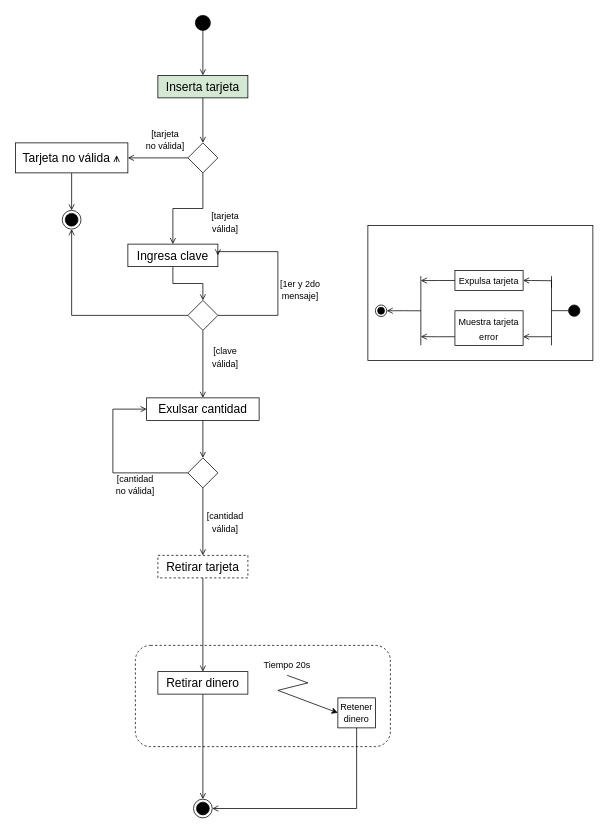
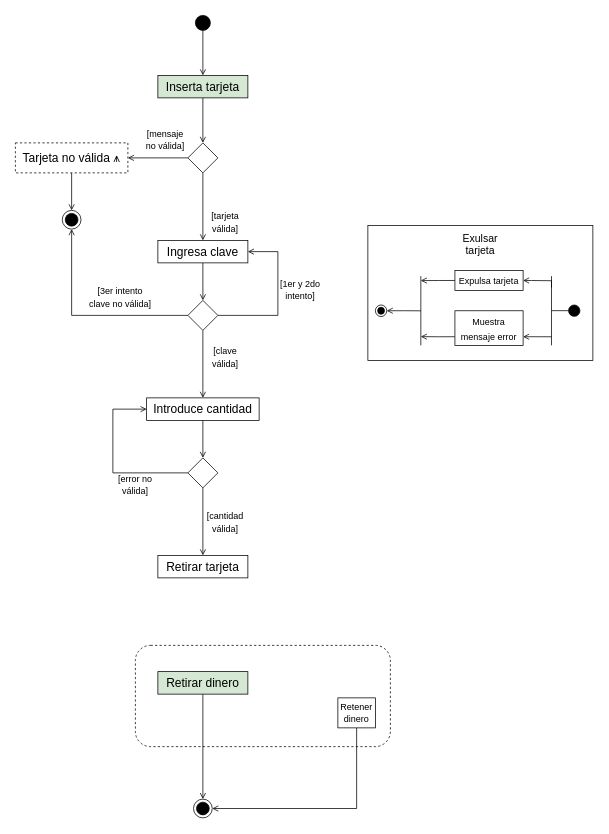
  <mxCell id="0" />
  <mxCell id="1" parent="0" />
  <mxCell id="2" value="" style="ellipse;whiteSpace=wrap;html=1;aspect=fixed;fillColor=#000000;" parent="1" vertex="1"><mxGeometry x="260" y="20" width="20" height="20" as="geometry" /></mxCell>
  <mxCell id="3" style="edgeStyle=orthogonalEdgeStyle;rounded=0;orthogonalLoop=1;jettySize=auto;html=1;exitX=0.5;exitY=0;exitDx=0;exitDy=0;entryX=0.5;entryY=1;entryDx=0;entryDy=0;fontSize=16;endArrow=none;endFill=0;startArrow=open;startFill=0;" parent="1" source="5" target="2" edge="1"><mxGeometry relative="1" as="geometry" /></mxCell>
  <mxCell id="4" style="edgeStyle=orthogonalEdgeStyle;rounded=0;orthogonalLoop=1;jettySize=auto;html=1;exitX=0.5;exitY=1;exitDx=0;exitDy=0;entryX=0.5;entryY=0;entryDx=0;entryDy=0;fontSize=14;startArrow=none;startFill=0;endArrow=open;endFill=0;endSize=6;strokeWidth=1;" parent="1" source="5" target="24" edge="1"><mxGeometry relative="1" as="geometry" /></mxCell>
  <mxCell id="5" value="&lt;font style=&quot;font-size: 16px&quot;&gt;Inserta tarjeta&lt;/font&gt;" style="rounded=0;whiteSpace=wrap;html=1;fillColor=#d5e8d4;" parent="1" vertex="1"><mxGeometry x="210" y="100" width="120" height="30" as="geometry" /></mxCell>
  <mxCell id="6" value="" style="group" parent="1" vertex="1" connectable="0"><mxGeometry x="490" y="300" width="300" height="180" as="geometry" /></mxCell>
  <mxCell id="7" value="" style="rounded=0;whiteSpace=wrap;html=1;fontSize=16;fillColor=none;" parent="6" vertex="1"><mxGeometry width="300" height="180" as="geometry" /></mxCell>
  <mxCell id="8" value="" style="group" parent="6" vertex="1" connectable="0"><mxGeometry x="10" y="60" width="272.73" height="100" as="geometry" /></mxCell>
  <mxCell id="9" style="edgeStyle=orthogonalEdgeStyle;rounded=0;orthogonalLoop=1;jettySize=auto;html=1;exitX=1;exitY=0.75;exitDx=0;exitDy=0;fontSize=14;startArrow=open;startFill=0;endArrow=none;endFill=0;endSize=10;strokeWidth=1;" parent="8" source="11" edge="1"><mxGeometry relative="1" as="geometry"><mxPoint x="234.851" y="88.504" as="targetPoint" /></mxGeometry></mxCell>
  <mxCell id="10" style="edgeStyle=orthogonalEdgeStyle;rounded=0;orthogonalLoop=1;jettySize=auto;html=1;exitX=0;exitY=0.75;exitDx=0;exitDy=0;fontSize=14;startArrow=none;startFill=0;endArrow=open;endFill=0;endSize=6;strokeWidth=1;" parent="8" source="11" edge="1"><mxGeometry relative="1" as="geometry"><mxPoint x="60.607" y="88.352" as="targetPoint" /></mxGeometry></mxCell>
- <mxCell id="11" value="&lt;font style=&quot;font-size: 12px&quot;&gt;Muestra tarjeta error&lt;/font&gt;" style="rounded=0;whiteSpace=wrap;html=1;fontSize=16;container=1;" parent="8" vertex="1"><mxGeometry x="106.062" y="53.846" width="90.91" height="46.154" as="geometry" /></mxCell>
+ <mxCell id="11" value="&lt;font style=&quot;font-size: 12px&quot;&gt;Muestra mensaje error&lt;/font&gt;" style="rounded=0;whiteSpace=wrap;html=1;fontSize=16;container=1;" parent="8" vertex="1"><mxGeometry x="106.062" y="53.846" width="90.91" height="46.154" as="geometry" /></mxCell>
  <mxCell id="12" style="edgeStyle=orthogonalEdgeStyle;rounded=0;orthogonalLoop=1;jettySize=auto;html=1;exitX=1;exitY=0.5;exitDx=0;exitDy=0;fontSize=14;startArrow=open;startFill=0;endArrow=none;endFill=0;endSize=10;strokeWidth=1;" parent="8" source="14" edge="1"><mxGeometry relative="1" as="geometry"><mxPoint x="234.851" y="23.077" as="targetPoint" /><Array as="points"><mxPoint x="208.335" y="13.846" /><mxPoint x="234.851" y="13.846" /></Array></mxGeometry></mxCell>
  <mxCell id="13" style="edgeStyle=orthogonalEdgeStyle;rounded=0;orthogonalLoop=1;jettySize=auto;html=1;exitX=0;exitY=0.5;exitDx=0;exitDy=0;fontSize=14;startArrow=none;startFill=0;endArrow=open;endFill=0;endSize=6;strokeWidth=1;" parent="8" source="14" edge="1"><mxGeometry relative="1" as="geometry"><mxPoint x="60.607" y="13.626" as="targetPoint" /></mxGeometry></mxCell>
  <mxCell id="14" value="&lt;font style=&quot;font-size: 12px&quot;&gt;Expulsa tarjeta&lt;/font&gt;" style="rounded=0;whiteSpace=wrap;html=1;fontSize=16;" parent="8" vertex="1"><mxGeometry x="106.062" width="90.91" height="26.923" as="geometry" /></mxCell>
  <mxCell id="15" style="edgeStyle=orthogonalEdgeStyle;rounded=0;orthogonalLoop=1;jettySize=auto;html=1;exitX=0;exitY=0.5;exitDx=0;exitDy=0;fontSize=14;startArrow=none;startFill=0;endArrow=none;endFill=0;endSize=10;strokeWidth=1;" parent="8" source="16" edge="1"><mxGeometry relative="1" as="geometry"><mxPoint x="234.851" y="54.0" as="targetPoint" /></mxGeometry></mxCell>
  <mxCell id="16" value="" style="ellipse;whiteSpace=wrap;html=1;aspect=fixed;fillColor=#000000;" parent="8" vertex="1"><mxGeometry x="257.578" y="46.154" width="15.152" height="15.152" as="geometry" /></mxCell>
  <mxCell id="17" value="" style="endArrow=none;html=1;rounded=0;fontSize=16;endSize=10;strokeWidth=1;" parent="8" edge="1"><mxGeometry width="50" height="50" relative="1" as="geometry"><mxPoint x="234.851" y="100" as="sourcePoint" /><mxPoint x="234.851" y="7.692" as="targetPoint" /></mxGeometry></mxCell>
  <mxCell id="18" value="" style="endArrow=none;html=1;rounded=0;fontSize=16;endSize=10;strokeWidth=1;" parent="8" edge="1"><mxGeometry width="50" height="50" relative="1" as="geometry"><mxPoint x="60.607" y="100" as="sourcePoint" /><mxPoint x="60.607" y="7.692" as="targetPoint" /></mxGeometry></mxCell>
  <mxCell id="19" style="edgeStyle=orthogonalEdgeStyle;rounded=0;orthogonalLoop=1;jettySize=auto;html=1;exitX=1;exitY=0.5;exitDx=0;exitDy=0;fontSize=14;startArrow=open;startFill=0;endArrow=none;endFill=0;endSize=6;strokeWidth=1;" parent="8" source="20" edge="1"><mxGeometry relative="1" as="geometry"><mxPoint x="60.607" y="53.919" as="targetPoint" /></mxGeometry></mxCell>
  <mxCell id="20" value="" style="ellipse;html=1;shape=endState;fillColor=#000000;strokeColor=#000000;fontSize=14;" parent="8" vertex="1"><mxGeometry y="46.154" width="15.152" height="15.385" as="geometry" /></mxCell>
+ <mxCell id="21" value="&lt;span style=&quot;font-size: 14px&quot;&gt;Exulsar tarjeta&lt;/span&gt;" style="text;html=1;strokeColor=none;fillColor=none;align=center;verticalAlign=middle;whiteSpace=wrap;rounded=0;fontSize=12;" parent="6" vertex="1"><mxGeometry x="120" y="10" width="60" height="30" as="geometry" /></mxCell>
  <mxCell id="22" style="edgeStyle=orthogonalEdgeStyle;rounded=0;orthogonalLoop=1;jettySize=auto;html=1;exitX=0.5;exitY=1;exitDx=0;exitDy=0;entryX=0.5;entryY=0;entryDx=0;entryDy=0;fontSize=14;startArrow=none;startFill=0;endArrow=open;endFill=0;endSize=6;strokeWidth=1;" parent="1" source="24" target="26" edge="1"><mxGeometry relative="1" as="geometry" /></mxCell>
  <mxCell id="23" style="edgeStyle=orthogonalEdgeStyle;rounded=0;orthogonalLoop=1;jettySize=auto;html=1;exitX=0;exitY=0.5;exitDx=0;exitDy=0;entryX=1;entryY=0.5;entryDx=0;entryDy=0;fontSize=12;startArrow=none;startFill=0;endArrow=open;endFill=0;endSize=6;strokeWidth=1;" parent="1" source="24" target="29" edge="1"><mxGeometry relative="1" as="geometry" /></mxCell>
  <mxCell id="24" value="" style="rhombus;whiteSpace=wrap;html=1;fontSize=14;strokeColor=#000000;fillColor=default;" parent="1" vertex="1"><mxGeometry x="250" y="190" width="40" height="40" as="geometry" /></mxCell>
  <mxCell id="25" style="edgeStyle=orthogonalEdgeStyle;rounded=0;orthogonalLoop=1;jettySize=auto;html=1;exitX=0.5;exitY=1;exitDx=0;exitDy=0;entryX=0.5;entryY=0;entryDx=0;entryDy=0;fontSize=12;startArrow=none;startFill=0;endArrow=open;endFill=0;endSize=6;strokeWidth=1;" parent="1" source="26" target="35" edge="1"><mxGeometry relative="1" as="geometry" /></mxCell>
- <mxCell id="26" value="&lt;font style=&quot;font-size: 16px&quot;&gt;Ingresa clave&lt;/font&gt;" style="rounded=0;whiteSpace=wrap;html=1;fillColor=#FFFFFF;" parent="1" vertex="1"><mxGeometry x="170" y="325" width="120" height="30" as="geometry" /></mxCell>
+ <mxCell id="26" value="&lt;font style=&quot;font-size: 16px&quot;&gt;Ingresa clave&lt;/font&gt;" style="rounded=0;whiteSpace=wrap;html=1;fillColor=#FFFFFF;" parent="1" vertex="1"><mxGeometry x="210" y="320" width="120" height="30" as="geometry" /></mxCell>
  <mxCell id="27" value="&lt;font style=&quot;font-size: 12px&quot;&gt;[tarjeta&lt;br&gt;válida]&lt;/font&gt;" style="text;html=1;strokeColor=none;fillColor=none;align=center;verticalAlign=middle;whiteSpace=wrap;rounded=0;fontSize=14;" parent="1" vertex="1"><mxGeometry x="270" y="280" width="60" height="30" as="geometry" /></mxCell>
  <mxCell id="28" style="edgeStyle=orthogonalEdgeStyle;rounded=0;orthogonalLoop=1;jettySize=auto;html=1;exitX=0.5;exitY=1;exitDx=0;exitDy=0;entryX=0.5;entryY=0;entryDx=0;entryDy=0;fontSize=12;startArrow=none;startFill=0;endArrow=open;endFill=0;endSize=6;strokeWidth=1;" parent="1" source="29" target="31" edge="1"><mxGeometry relative="1" as="geometry" /></mxCell>
- <mxCell id="29" value="&lt;font style=&quot;font-size: 16px&quot;&gt;Tarjeta no válida ⩚&lt;br&gt;&lt;/font&gt;" style="rounded=0;whiteSpace=wrap;html=1;fillColor=#FFFFFF;" parent="1" vertex="1"><mxGeometry x="20" y="190" width="150" height="40" as="geometry" /></mxCell>
- <mxCell id="30" value="&lt;font style=&quot;font-size: 12px&quot;&gt;[tarjeta&lt;br&gt;no válida]&lt;/font&gt;" style="text;html=1;strokeColor=none;fillColor=none;align=center;verticalAlign=middle;whiteSpace=wrap;rounded=0;fontSize=14;" parent="1" vertex="1"><mxGeometry x="190" y="170" width="60" height="30" as="geometry" /></mxCell>
+ <mxCell id="29" value="&lt;font style=&quot;font-size: 16px&quot;&gt;Tarjeta no válida ⩚&lt;br&gt;&lt;/font&gt;" style="rounded=0;whiteSpace=wrap;html=1;fillColor=#FFFFFF;dashed=1;" parent="1" vertex="1"><mxGeometry x="20" y="190" width="150" height="40" as="geometry" /></mxCell>
+ <mxCell id="30" value="&lt;font style=&quot;font-size: 12px&quot;&gt;[mensaje&lt;br&gt;no válida]&lt;/font&gt;" style="text;html=1;strokeColor=none;fillColor=none;align=center;verticalAlign=middle;whiteSpace=wrap;rounded=0;fontSize=14;" parent="1" vertex="1"><mxGeometry x="190" y="170" width="60" height="30" as="geometry" /></mxCell>
  <mxCell id="31" value="" style="ellipse;html=1;shape=endState;fillColor=#000000;strokeColor=#000000;fontSize=12;" parent="1" vertex="1"><mxGeometry x="82.5" y="280" width="25" height="25" as="geometry" /></mxCell>
  <mxCell id="32" style="edgeStyle=orthogonalEdgeStyle;rounded=0;orthogonalLoop=1;jettySize=auto;html=1;exitX=0;exitY=0.5;exitDx=0;exitDy=0;entryX=0.5;entryY=1;entryDx=0;entryDy=0;fontSize=12;startArrow=none;startFill=0;endArrow=open;endFill=0;endSize=6;strokeWidth=1;" parent="1" source="35" target="31" edge="1"><mxGeometry relative="1" as="geometry" /></mxCell>
  <mxCell id="33" style="edgeStyle=orthogonalEdgeStyle;rounded=0;orthogonalLoop=1;jettySize=auto;html=1;exitX=0.5;exitY=1;exitDx=0;exitDy=0;fontSize=12;startArrow=none;startFill=0;endArrow=open;endFill=0;endSize=6;strokeWidth=1;" parent="1" source="35" target="40" edge="1"><mxGeometry relative="1" as="geometry"><mxPoint x="270" y="590" as="targetPoint" /></mxGeometry></mxCell>
  <mxCell id="34" style="edgeStyle=orthogonalEdgeStyle;rounded=0;orthogonalLoop=1;jettySize=auto;html=1;exitX=1;exitY=0.5;exitDx=0;exitDy=0;entryX=1;entryY=0.5;entryDx=0;entryDy=0;fontSize=12;startArrow=none;startFill=0;endArrow=open;endFill=0;endSize=6;strokeWidth=1;" parent="1" source="35" target="26" edge="1"><mxGeometry relative="1" as="geometry"><Array as="points"><mxPoint x="370" y="420" /><mxPoint x="370" y="335" /></Array></mxGeometry></mxCell>
  <mxCell id="35" value="" style="rhombus;whiteSpace=wrap;html=1;fontSize=14;strokeColor=#000000;fillColor=default;" parent="1" vertex="1"><mxGeometry x="250" y="400" width="40" height="40" as="geometry" /></mxCell>
  <mxCell id="36" value="&lt;font style=&quot;font-size: 12px&quot;&gt;[clave &lt;br&gt;válida]&lt;/font&gt;" style="text;html=1;strokeColor=none;fillColor=none;align=center;verticalAlign=middle;whiteSpace=wrap;rounded=0;fontSize=14;" parent="1" vertex="1"><mxGeometry x="270" y="460" width="60" height="30" as="geometry" /></mxCell>
- <mxCell id="37" value="&lt;font style=&quot;font-size: 12px&quot;&gt;[1er y 2do&lt;br&gt;mensaje]&lt;/font&gt;" style="text;html=1;strokeColor=none;fillColor=none;align=center;verticalAlign=middle;whiteSpace=wrap;rounded=0;fontSize=14;" parent="1" vertex="1"><mxGeometry x="370" y="370" width="60" height="30" as="geometry" /></mxCell>
+ <mxCell id="37" value="&lt;font style=&quot;font-size: 12px&quot;&gt;[1er y 2do&lt;br&gt;intento]&lt;/font&gt;" style="text;html=1;strokeColor=none;fillColor=none;align=center;verticalAlign=middle;whiteSpace=wrap;rounded=0;fontSize=14;" parent="1" vertex="1"><mxGeometry x="370" y="370" width="60" height="30" as="geometry" /></mxCell>
+ <mxCell id="38" value="&lt;font style=&quot;font-size: 12px&quot;&gt;[3er intento&lt;br&gt;clave no válida]&lt;/font&gt;" style="text;html=1;strokeColor=none;fillColor=none;align=center;verticalAlign=middle;whiteSpace=wrap;rounded=0;fontSize=14;" parent="1" vertex="1"><mxGeometry x="110" y="380" width="100" height="30" as="geometry" /></mxCell>
  <mxCell id="39" style="edgeStyle=orthogonalEdgeStyle;rounded=0;orthogonalLoop=1;jettySize=auto;html=1;exitX=0.5;exitY=1;exitDx=0;exitDy=0;entryX=0.5;entryY=0;entryDx=0;entryDy=0;fontSize=16;startArrow=none;startFill=0;endArrow=open;endFill=0;endSize=6;strokeWidth=1;" parent="1" source="40" target="43" edge="1"><mxGeometry relative="1" as="geometry" /></mxCell>
- <mxCell id="40" value="&lt;font style=&quot;font-size: 16px&quot;&gt;Exulsar cantidad&lt;/font&gt;" style="rounded=0;whiteSpace=wrap;html=1;fillColor=#FFFFFF;" parent="1" vertex="1"><mxGeometry x="195" y="530" width="150" height="30" as="geometry" /></mxCell>
+ <mxCell id="40" value="&lt;font style=&quot;font-size: 16px&quot;&gt;Introduce cantidad&lt;/font&gt;" style="rounded=0;whiteSpace=wrap;html=1;fillColor=#FFFFFF;" parent="1" vertex="1"><mxGeometry x="195" y="530" width="150" height="30" as="geometry" /></mxCell>
  <mxCell id="41" style="edgeStyle=orthogonalEdgeStyle;rounded=0;orthogonalLoop=1;jettySize=auto;html=1;exitX=0;exitY=0.5;exitDx=0;exitDy=0;entryX=0;entryY=0.5;entryDx=0;entryDy=0;fontSize=16;startArrow=none;startFill=0;endArrow=open;endFill=0;endSize=6;strokeWidth=1;" parent="1" source="43" target="40" edge="1"><mxGeometry relative="1" as="geometry"><Array as="points"><mxPoint x="150" y="630" /><mxPoint x="150" y="545" /></Array></mxGeometry></mxCell>
  <mxCell id="42" style="edgeStyle=orthogonalEdgeStyle;rounded=0;orthogonalLoop=1;jettySize=auto;html=1;exitX=0.5;exitY=1;exitDx=0;exitDy=0;entryX=0.5;entryY=0;entryDx=0;entryDy=0;fontSize=16;startArrow=none;startFill=0;endArrow=open;endFill=0;endSize=6;strokeWidth=1;" parent="1" source="43" target="46" edge="1"><mxGeometry relative="1" as="geometry" /></mxCell>
  <mxCell id="43" value="" style="rhombus;whiteSpace=wrap;html=1;fontSize=14;strokeColor=#000000;fillColor=default;" parent="1" vertex="1"><mxGeometry x="250" y="610" width="40" height="40" as="geometry" /></mxCell>
- <mxCell id="44" value="&lt;font style=&quot;font-size: 12px&quot;&gt;[cantidad no válida]&lt;/font&gt;" style="text;html=1;strokeColor=none;fillColor=none;align=center;verticalAlign=middle;whiteSpace=wrap;rounded=0;fontSize=14;" parent="1" vertex="1"><mxGeometry x="150" y="630" width="60" height="30" as="geometry" /></mxCell>
- <mxCell id="45" style="edgeStyle=orthogonalEdgeStyle;rounded=0;orthogonalLoop=1;jettySize=auto;html=1;exitX=0.5;exitY=1;exitDx=0;exitDy=0;entryX=0.5;entryY=0;entryDx=0;entryDy=0;fontSize=16;startArrow=none;startFill=0;endArrow=open;endFill=0;endSize=6;strokeWidth=1;" parent="1" source="46" target="49" edge="1"><mxGeometry relative="1" as="geometry" /></mxCell>
- <mxCell id="46" value="&lt;font style=&quot;font-size: 16px&quot;&gt;Retirar tarjeta&lt;/font&gt;" style="rounded=0;whiteSpace=wrap;html=1;fillColor=#FFFFFF;dashed=1;" parent="1" vertex="1"><mxGeometry x="210" y="740" width="120" height="30" as="geometry" /></mxCell>
+ <mxCell id="44" value="&lt;font style=&quot;font-size: 12px&quot;&gt;[error no válida]&lt;/font&gt;" style="text;html=1;strokeColor=none;fillColor=none;align=center;verticalAlign=middle;whiteSpace=wrap;rounded=0;fontSize=14;" parent="1" vertex="1"><mxGeometry x="150" y="630" width="60" height="30" as="geometry" /></mxCell>
+ <mxCell id="46" value="&lt;font style=&quot;font-size: 16px&quot;&gt;Retirar tarjeta&lt;/font&gt;" style="rounded=0;whiteSpace=wrap;html=1;fillColor=#FFFFFF;" parent="1" vertex="1"><mxGeometry x="210" y="740" width="120" height="30" as="geometry" /></mxCell>
  <mxCell id="47" value="&lt;font style=&quot;font-size: 12px&quot;&gt;[cantidad válida]&lt;/font&gt;" style="text;html=1;strokeColor=none;fillColor=none;align=center;verticalAlign=middle;whiteSpace=wrap;rounded=0;fontSize=14;" parent="1" vertex="1"><mxGeometry x="270" y="680" width="60" height="30" as="geometry" /></mxCell>
  <mxCell id="48" style="edgeStyle=orthogonalEdgeStyle;rounded=0;orthogonalLoop=1;jettySize=auto;html=1;exitX=0.5;exitY=1;exitDx=0;exitDy=0;entryX=0.5;entryY=0;entryDx=0;entryDy=0;fontSize=12;startArrow=none;startFill=0;endArrow=open;endFill=0;endSize=6;strokeWidth=1;" parent="1" source="49" target="55" edge="1"><mxGeometry relative="1" as="geometry" /></mxCell>
- <mxCell id="49" value="&lt;font style=&quot;font-size: 16px&quot;&gt;Retirar dinero&lt;/font&gt;" style="rounded=0;whiteSpace=wrap;html=1;fillColor=#FFFFFF;" parent="1" vertex="1"><mxGeometry x="210" y="895" width="120" height="30" as="geometry" /></mxCell>
+ <mxCell id="49" value="&lt;font style=&quot;font-size: 16px&quot;&gt;Retirar dinero&lt;/font&gt;" style="rounded=0;whiteSpace=wrap;html=1;fillColor=#d5e8d4;" parent="1" vertex="1"><mxGeometry x="210" y="895" width="120" height="30" as="geometry" /></mxCell>
  <mxCell id="50" value="" style="rounded=1;whiteSpace=wrap;html=1;fontSize=16;strokeColor=#000000;fillColor=none;dashed=1;" parent="1" vertex="1"><mxGeometry x="180" y="860" width="340" height="135" as="geometry" /></mxCell>
- <mxCell id="51" value="&lt;font style=&quot;font-size: 12px&quot;&gt;Tiempo 20s&lt;/font&gt;" style="text;html=1;strokeColor=none;fillColor=none;align=center;verticalAlign=middle;whiteSpace=wrap;rounded=0;dashed=1;fontSize=16;" parent="1" vertex="1"><mxGeometry x="340" y="870" width="85" height="30" as="geometry" /></mxCell>
  <mxCell id="52" style="edgeStyle=orthogonalEdgeStyle;rounded=0;orthogonalLoop=1;jettySize=auto;html=1;exitX=0.5;exitY=1;exitDx=0;exitDy=0;entryX=1;entryY=0.5;entryDx=0;entryDy=0;fontSize=12;startArrow=none;startFill=0;endArrow=open;endFill=0;endSize=6;strokeWidth=1;" parent="1" source="53" target="55" edge="1"><mxGeometry relative="1" as="geometry" /></mxCell>
  <mxCell id="53" value="Retener dinero" style="rounded=0;whiteSpace=wrap;html=1;fontSize=12;" parent="1" vertex="1"><mxGeometry x="450" y="930" width="50" height="40" as="geometry" /></mxCell>
- <mxCell id="54" value="" style="endArrow=classic;html=1;rounded=0;fontSize=12;endSize=6;strokeWidth=1;exitX=0.5;exitY=1;exitDx=0;exitDy=0;entryX=0;entryY=0.5;entryDx=0;entryDy=0;" parent="1" source="51" target="53" edge="1"><mxGeometry width="50" height="50" relative="1" as="geometry"><mxPoint x="260" y="1180" as="sourcePoint" /><mxPoint x="310" y="1130" as="targetPoint" /><Array as="points"><mxPoint x="410" y="910" /><mxPoint x="370" y="920" /></Array></mxGeometry></mxCell>
  <mxCell id="55" value="" style="ellipse;html=1;shape=endState;fillColor=#000000;strokeColor=#000000;fontSize=12;" parent="1" vertex="1"><mxGeometry x="257.5" y="1065" width="25" height="25" as="geometry" /></mxCell>
